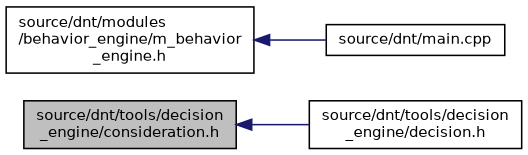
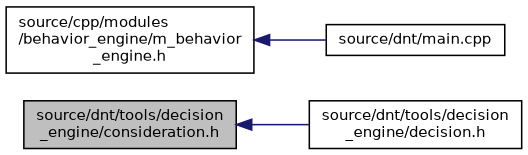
  digraph {
    rankdir=LR
    node [color=black fillcolor=white fontname=Helvetica fontsize=10 shape=record style=filled]
    edge [color=midnightblue dir=back fontname=Helvetica fontsize=10 labelfontname=Helvetica labelfontsize=10 style=solid]
    n1 [fillcolor=grey75 fontcolor=black height=0.2 label="source/dnt/tools/decision\l_engine/consideration.h" width=0.4]
    n2 [height=0.2 label="source/dnt/tools/decision\l_engine/decision.h" width=0.4]
-   n3 [height=0.2 label="source/dnt/modules\l/behavior_engine/m_behavior\l_engine.h" width=0.4]
+   n3 [height=0.2 label="source/cpp/modules\l/behavior_engine/m_behavior\l_engine.h" width=0.4]
    n4 [height=0.2 label="source/dnt/main.cpp" width=0.4]
    n1 -> n2
    n3 -> n4
  }
